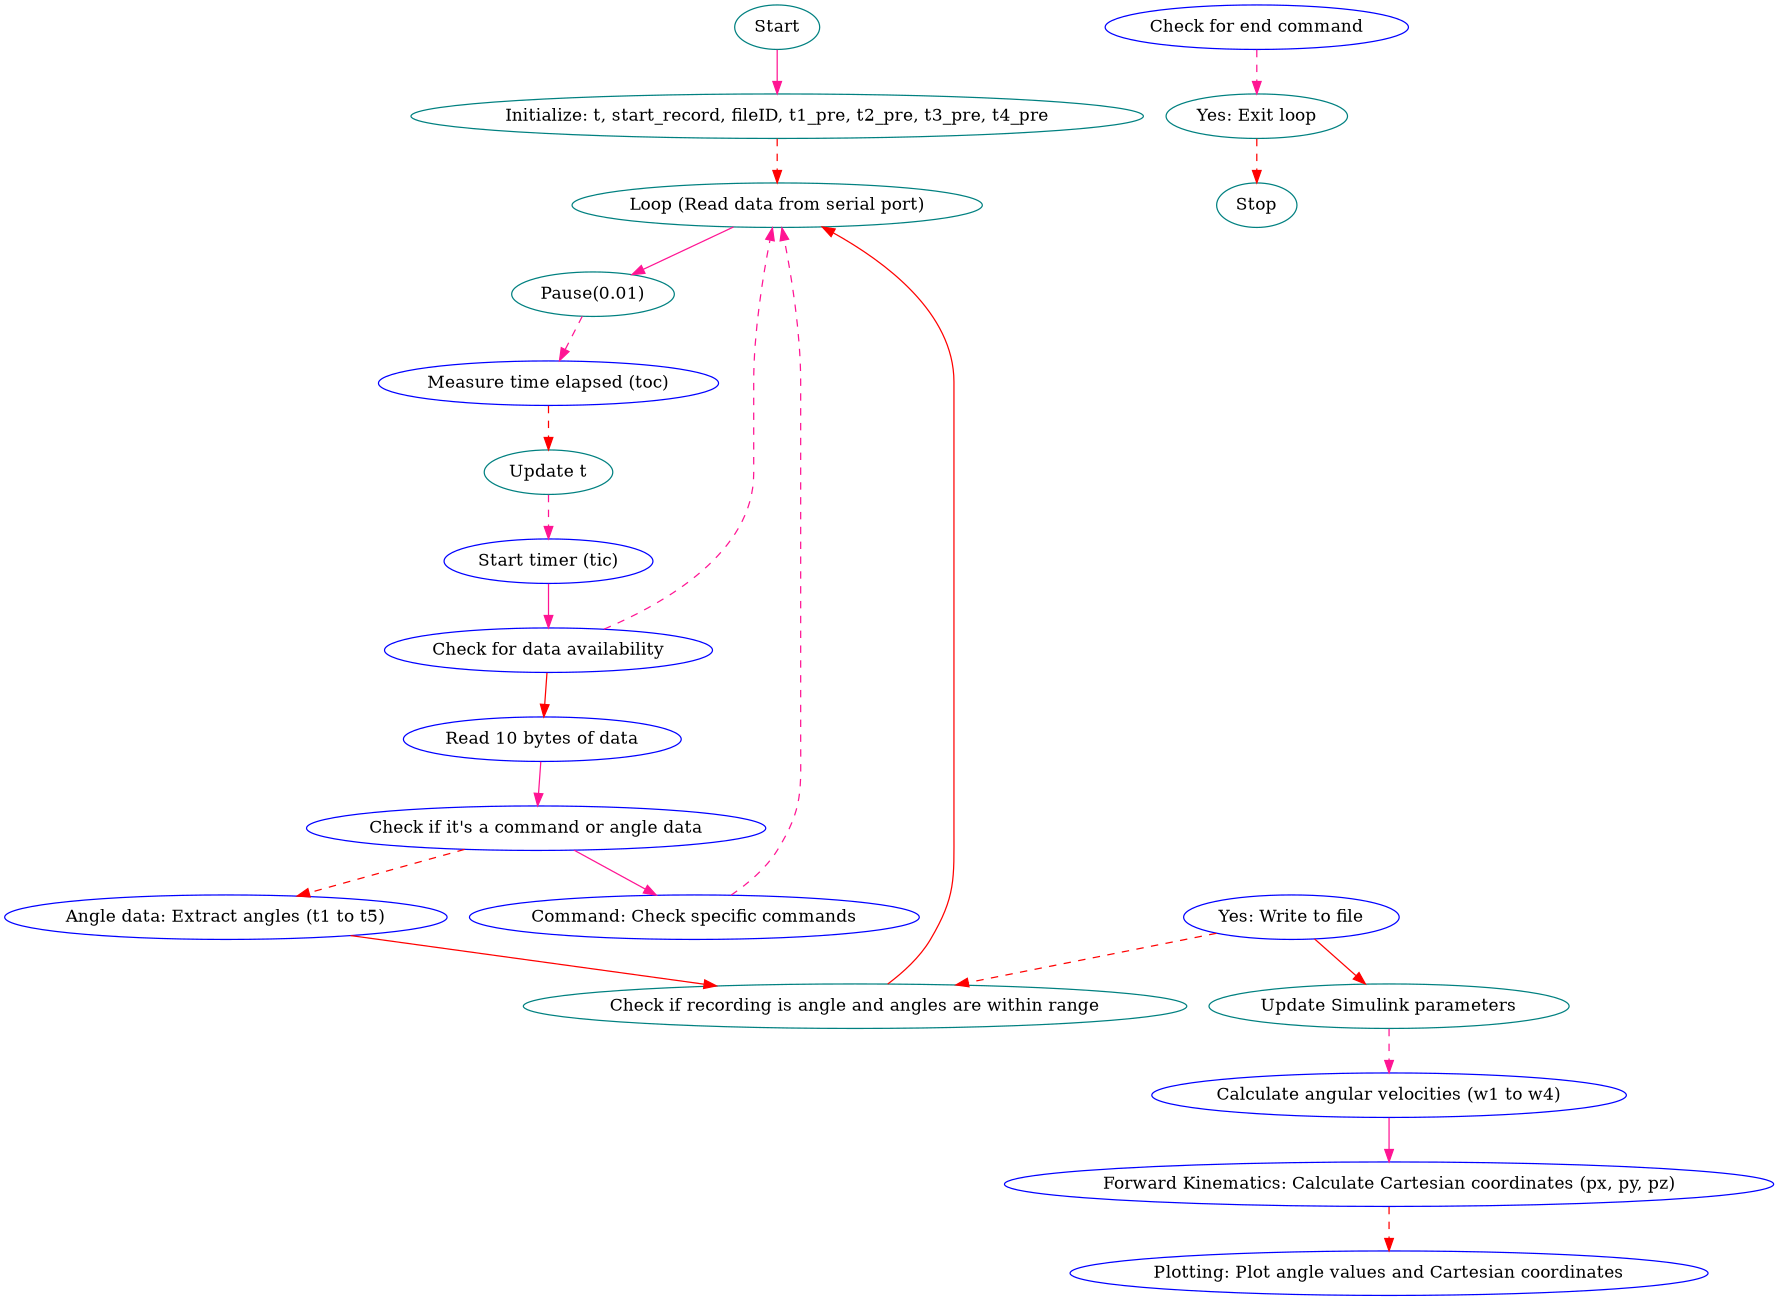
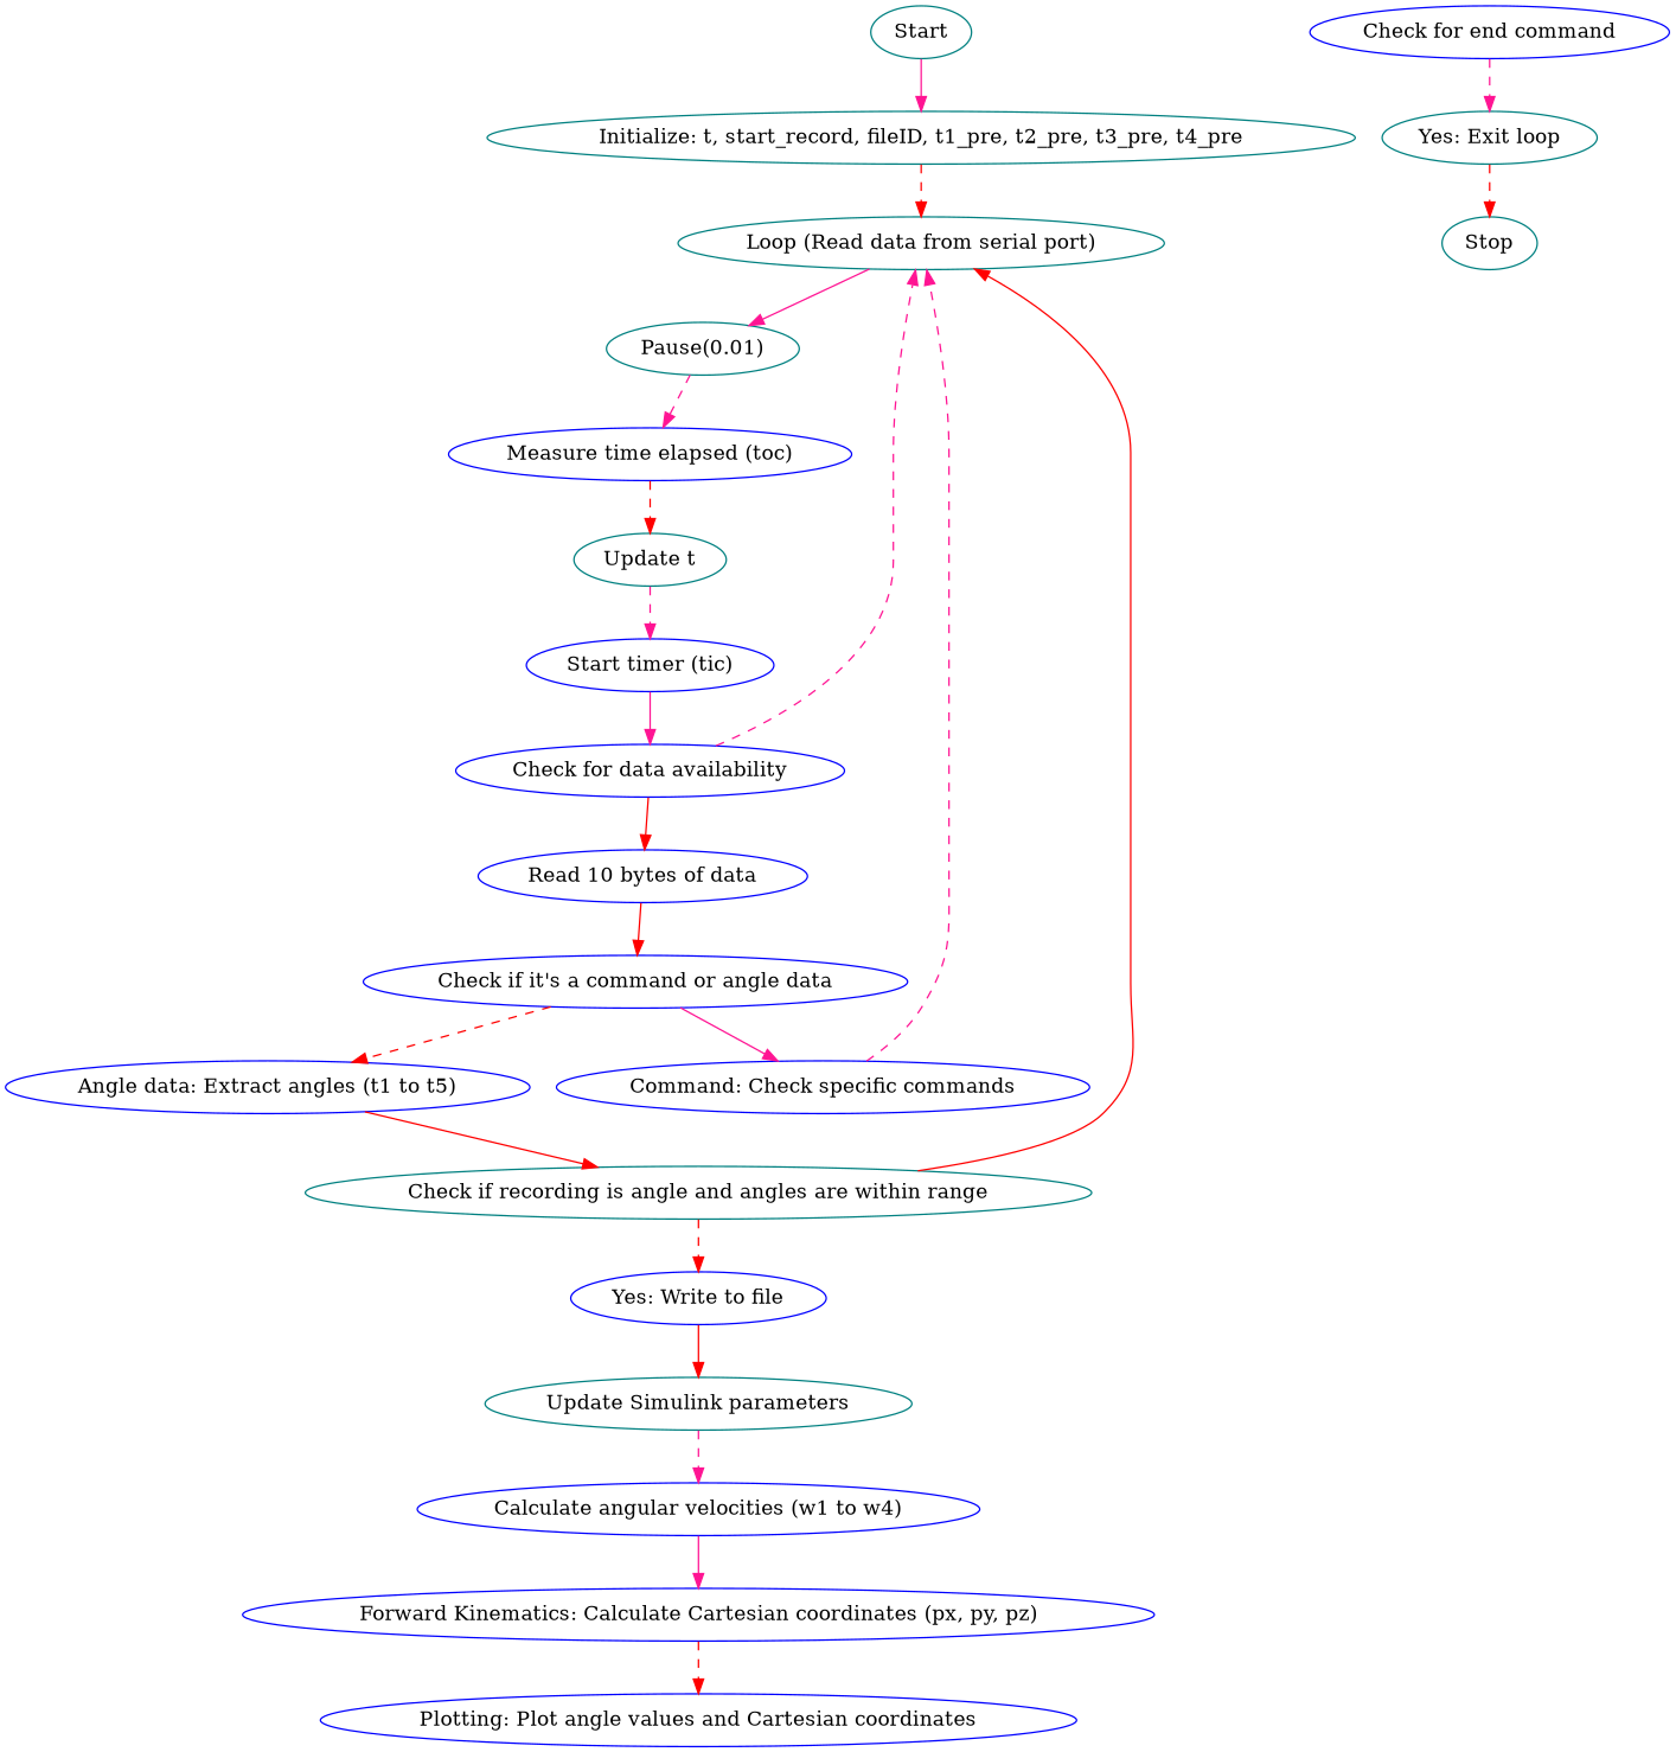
  digraph {
    node [color=blue]
    edge [color=deeppink style=dashed]
    n1 [color=teal label=Start]
    n2 [color=teal label="Initialize: t, start_record, fileID, t1_pre, t2_pre, t3_pre, t4_pre"]
    n3 [color=teal label="Loop (Read data from serial port)"]
    n4 [color=teal label="Pause(0.01)"]
    n5 [label="Measure time elapsed (toc)"]
    n6 [color=teal label="Update t"]
    n7 [label="Start timer (tic)"]
    n8 [label="Check for data availability"]
    n9 [label="Read 10 bytes of data"]
    n10 [label="Check if it's a command or angle data"]
    n11 [label="Command: Check specific commands"]
    n12 [label="Angle data: Extract angles (t1 to t5)"]
    n13 [color=teal label="Check if recording is angle and angles are within range"]
    n14 [label="Yes: Write to file"]
    n15 [color=teal label="Update Simulink parameters"]
    n16 [label="Calculate angular velocities (w1 to w4)"]
    n17 [label="Forward Kinematics: Calculate Cartesian coordinates (px, py, pz)"]
    n18 [label="Plotting: Plot angle values and Cartesian coordinates"]
    n19 [label="Check for end command"]
    n20 [color=teal label="Yes: Exit loop"]
    n21 [color=teal label=Stop]
    n1 -> n2 [style=solid]
    n2 -> n3 [color=red]
    n3 -> n4 [style=solid]
    n4 -> n5
    n5 -> n6 [color=red]
    n6 -> n7
    n7 -> n8 [style=solid]
    n8 -> n3
    n8 -> n9 [color=red style=solid]
-   n9 -> n10 [style=solid]
+   n9 -> n10 [color=red style=solid]
    n10 -> n11 [style=solid]
    n10 -> n12 [color=red]
    n11 -> n3
    n12 -> n13 [color=red style=solid]
    n13 -> n3 [color=red style=solid]
-   n14 -> n13 [color=red]
+   n13 -> n14 [color=red]
    n14 -> n15 [color=red style=solid]
    n15 -> n16
    n16 -> n17 [style=solid]
    n17 -> n18 [color=red]
    n19 -> n20
    n20 -> n21 [color=red]
  }
